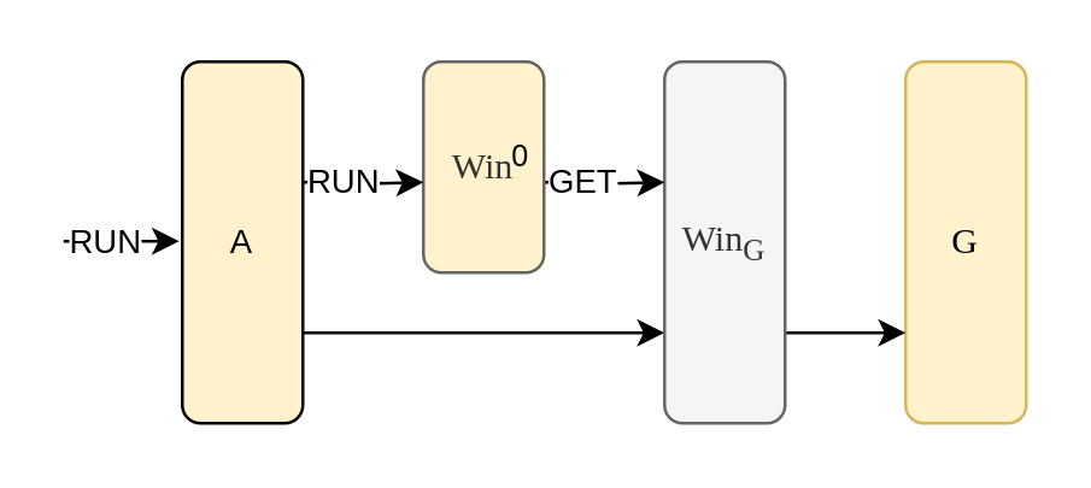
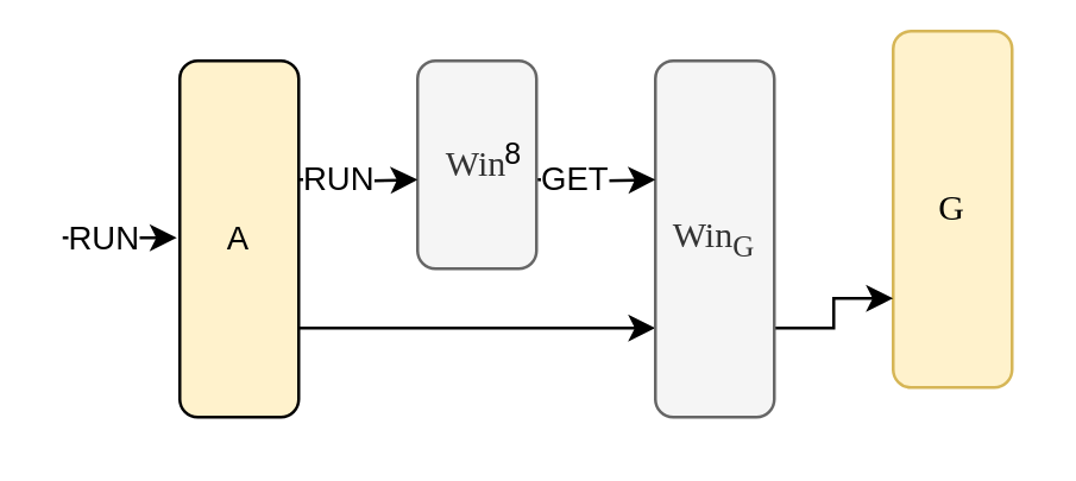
  <mxCell id="0" />
  <mxCell id="1" parent="0" />
  <mxCell id="2" value="RUN" style="edgeStyle=orthogonalEdgeStyle;rounded=0;orthogonalLoop=1;jettySize=auto;html=1;exitX=1.04;exitY=0.83;exitDx=0;exitDy=0;entryX=0;entryY=0.5;entryDx=0;entryDy=0;align=left;exitPerimeter=0;" parent="1" edge="1"><mxGeometry x="1" y="-38" relative="1" as="geometry"><mxPoint x="20.6" y="79.6" as="sourcePoint" /><mxPoint as="offset" /><mxPoint x="59" y="80" as="targetPoint" /></mxGeometry></mxCell>
  <mxCell id="3" style="edgeStyle=orthogonalEdgeStyle;rounded=0;orthogonalLoop=1;jettySize=auto;html=1;exitX=1;exitY=0.75;exitDx=0;exitDy=0;align=left;" parent="1" source="4" edge="1"><mxGeometry relative="1" as="geometry"><mxPoint x="220" y="110" as="targetPoint" /></mxGeometry></mxCell>
  <mxCell id="4" value="&lt;font color=&quot;#000000&quot;&gt;A&lt;/font&gt;" style="rounded=1;whiteSpace=wrap;html=1;labelBackgroundColor=none;fontSize=11;fontColor=#3333FF;fillColor=#fff2cc;" parent="1" vertex="1"><mxGeometry x="60" y="20" width="40" height="120" as="geometry" /></mxCell>
- <mxCell id="5" value="G" style="rounded=1;whiteSpace=wrap;html=1;fillColor=#fff2cc;strokeColor=#d6b656;fontFamily=Georgia;" parent="1" vertex="1"><mxGeometry x="300" y="20" width="40" height="120" as="geometry" /></mxCell>
+ <mxCell id="5" value="G" style="rounded=1;whiteSpace=wrap;html=1;fillColor=#fff2cc;strokeColor=#d6b656;fontFamily=Georgia;" parent="1" vertex="1"><mxGeometry x="300" y="10" width="40" height="120" as="geometry" /></mxCell>
  <mxCell id="6" style="edgeStyle=orthogonalEdgeStyle;rounded=0;orthogonalLoop=1;jettySize=auto;html=1;exitX=1;exitY=0.75;exitDx=0;exitDy=0;entryX=0;entryY=0.75;entryDx=0;entryDy=0;align=left;" parent="1" source="7" target="5" edge="1"><mxGeometry relative="1" as="geometry" /></mxCell>
  <mxCell id="7" value="&lt;font face=&quot;Georgia&quot;&gt;Win&lt;sub&gt;G&lt;/sub&gt;&lt;/font&gt;" style="rounded=1;whiteSpace=wrap;html=1;fillColor=#f5f5f5;strokeColor=#666666;fontColor=#333333;" parent="1" vertex="1"><mxGeometry x="220" y="20" width="40" height="120" as="geometry" /></mxCell>
  <mxCell id="8" value="GET" style="edgeStyle=orthogonalEdgeStyle;rounded=0;orthogonalLoop=1;jettySize=auto;html=1;entryX=0;entryY=0.25;entryDx=0;entryDy=0;align=left;" parent="1" edge="1"><mxGeometry x="-1" relative="1" as="geometry"><mxPoint as="offset" /><mxPoint x="180" y="60" as="sourcePoint" /><mxPoint x="220" y="60" as="targetPoint" /></mxGeometry></mxCell>
- <mxCell id="9" value="&lt;font face=&quot;Georgia&quot;&gt;Win&lt;/font&gt;" style="rounded=1;whiteSpace=wrap;html=1;fillColor=#fff2cc;strokeColor=#666666;fontColor=#333333;" parent="1" vertex="1"><mxGeometry x="140" y="20" width="40" height="70" as="geometry" /></mxCell>
- <mxCell id="10" value="0" style="text;html=1;align=center;verticalAlign=middle;resizable=0;points=[];autosize=1;fontSize=10;" parent="1" vertex="1"><mxGeometry x="162" y="41" width="20" height="20" as="geometry" /></mxCell>
+ <mxCell id="9" value="&lt;font face=&quot;Georgia&quot;&gt;Win&lt;/font&gt;" style="rounded=1;whiteSpace=wrap;html=1;fillColor=#f5f5f5;strokeColor=#666666;fontColor=#333333;" parent="1" vertex="1"><mxGeometry x="140" y="20" width="40" height="70" as="geometry" /></mxCell>
+ <mxCell id="10" value="8" style="text;html=1;align=center;verticalAlign=middle;resizable=0;points=[];autosize=1;fontSize=10;" parent="1" vertex="1"><mxGeometry x="162" y="41" width="20" height="20" as="geometry" /></mxCell>
  <mxCell id="11" value="RUN" style="edgeStyle=orthogonalEdgeStyle;rounded=0;orthogonalLoop=1;jettySize=auto;html=1;exitX=1.04;exitY=0.83;exitDx=0;exitDy=0;entryX=0;entryY=0.5;entryDx=0;entryDy=0;align=left;exitPerimeter=0;" parent="1" edge="1"><mxGeometry x="-1" relative="1" as="geometry"><mxPoint x="100" y="60" as="sourcePoint" /><mxPoint as="offset" /><mxPoint x="140" y="60" as="targetPoint" /></mxGeometry></mxCell>
